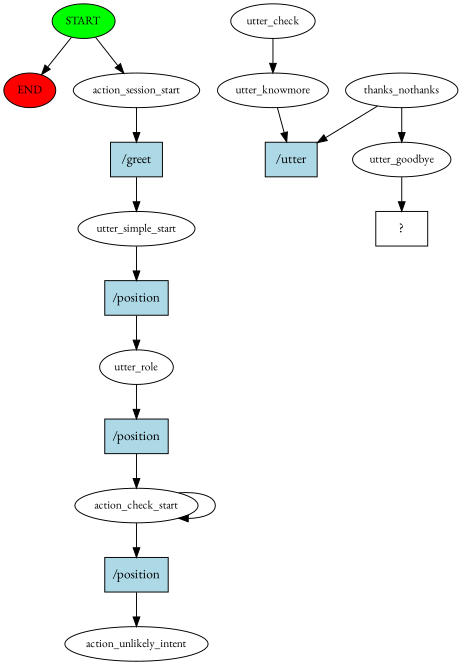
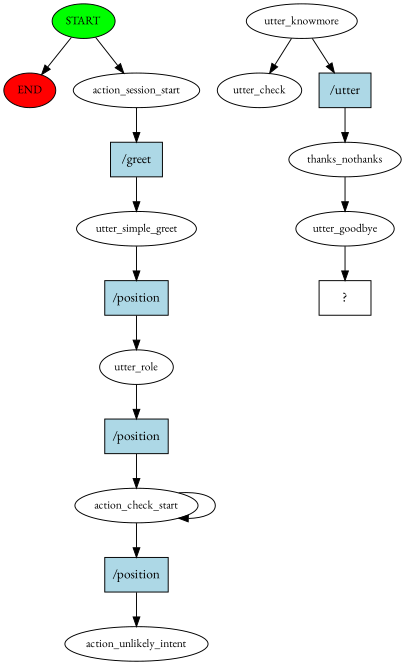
  digraph {
    fontname="EB Garamond"
    node [fontname="EB Garamond" fontsize=12]
    edge [fontname="EB Garamond"]
    n1 [fillcolor=green label=START style=filled]
    n2 [fillcolor=red label=END style=filled]
    n3 [label=action_session_start]
    n4 [fillcolor=lightblue label="/greet" shape=rect style=filled fontsize=""]
-   n5 [label=utter_simple_start]
+   n5 [label=utter_simple_greet]
    n6 [fillcolor=lightblue label="/position" shape=rect style=filled fontsize=""]
    n7 [label=utter_role]
    n8 [fillcolor=lightblue label="/position" shape=rect style=filled fontsize=""]
    n9 [label=action_check_start]
    n10 [fillcolor=lightblue label="/position" shape=rect style=filled fontsize=""]
    n11 [label=action_unlikely_intent]
    n12 [label=utter_check]
    n13 [label=utter_knowmore]
    n14 [fillcolor=lightblue label="/utter" shape=rect style=filled fontsize=""]
    n15 [label=thanks_nothanks]
    n16 [label=utter_goodbye]
    n17 [label="  ?  " shape=rect fontsize=""]
    n1 -> n2
    n1 -> n3
    n3 -> n4
    n4 -> n5
    n5 -> n6
    n6 -> n7
    n7 -> n8
    n8 -> n9
    n9 -> n9
    n9 -> n10
    n10 -> n11
-   n12 -> n13
+   n13 -> n12
    n13 -> n14
-   n15 -> n14
+   n14 -> n15
    n15 -> n16
    n16 -> n17
  }
